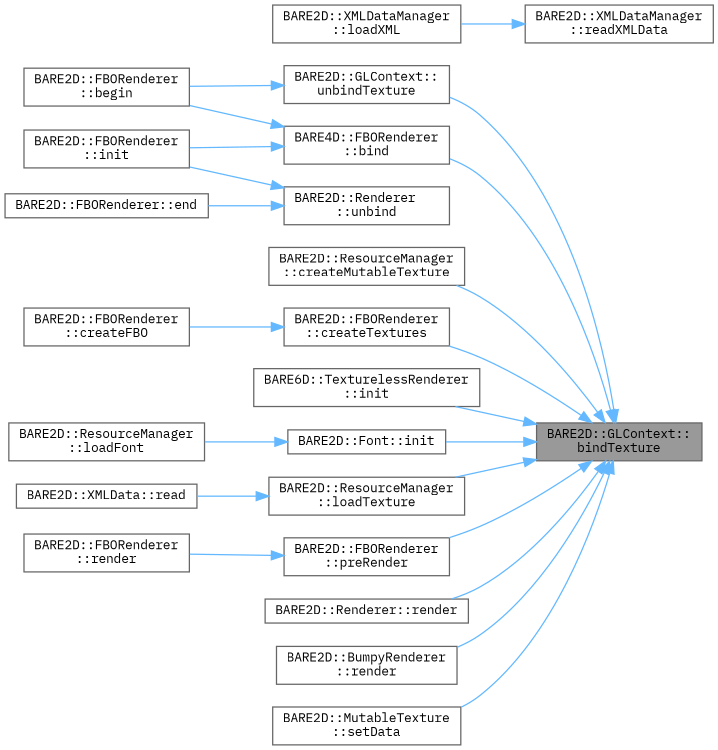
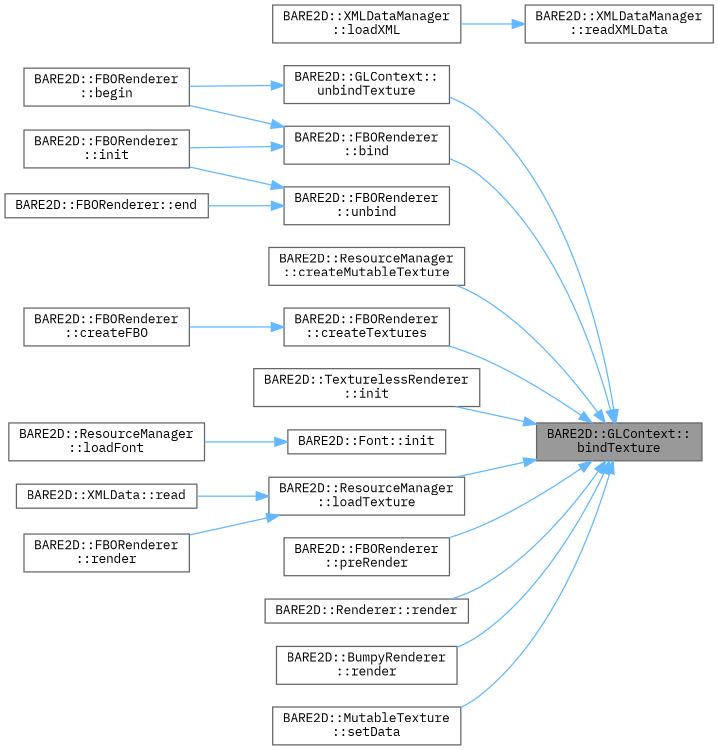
  digraph {
    fontname="IBM Plex Mono"
    rankdir=RL
    node [color=grey40 fillcolor=white fontname="IBM Plex Mono" fontsize=10 shape=box style=filled]
    edge [color=steelblue1 dir=back fontname="IBM Plex Mono" fontsize=10 labelfontname=Helvetica labelfontsize=10 style=solid]
    n1 [color=gray40 fillcolor=grey60 fontcolor=black height=0.2 label="BARE2D::GLContext::\lbindTexture" width=0.4]
-   n2 [height=0.2 label="BARE4D::FBORenderer\l::bind" width=0.4]
+   n2 [height=0.2 label="BARE2D::FBORenderer\l::bind" width=0.4]
    n3 [height=0.2 label="BARE2D::ResourceManager\l::createMutableTexture" width=0.4]
    n4 [height=0.2 label="BARE2D::FBORenderer\l::createTextures" width=0.4]
-   n5 [height=0.2 label="BARE6D::TexturelessRenderer\l::init" width=0.4]
+   n5 [height=0.2 label="BARE2D::TexturelessRenderer\l::init" width=0.4]
    n6 [height=0.2 label="BARE2D::Font::init" width=0.4]
    n7 [height=0.2 label="BARE2D::ResourceManager\l::loadTexture" width=0.4]
    n8 [height=0.2 label="BARE2D::FBORenderer\l::preRender" width=0.4]
    n9 [height=0.2 label="BARE2D::Renderer::render" width=0.4]
    n10 [height=0.2 label="BARE2D::BumpyRenderer\l::render" width=0.4]
    n11 [height=0.2 label="BARE2D::MutableTexture\l::setData" width=0.4]
    n12 [height=0.2 label="BARE2D::GLContext::\lunbindTexture" width=0.4]
    n13 [height=0.2 label="BARE2D::FBORenderer\l::begin" width=0.4]
    n14 [height=0.2 label="BARE2D::FBORenderer\l::init" width=0.4]
    n15 [height=0.2 label="BARE2D::FBORenderer\l::createFBO" width=0.4]
    n16 [height=0.2 label="BARE2D::ResourceManager\l::loadFont" width=0.4]
    n17 [height=0.2 label="BARE2D::XMLData::read" width=0.4]
    n18 [height=0.2 label="BARE2D::FBORenderer\l::render" width=0.4]
    n19 [height=0.2 label="BARE2D::XMLDataManager\l::readXMLData" width=0.4]
    n20 [height=0.2 label="BARE2D::XMLDataManager\l::loadXML" width=0.4]
-   n21 [height=0.2 label="BARE2D::Renderer\l::unbind" width=0.4]
+   n21 [height=0.2 label="BARE2D::FBORenderer\l::unbind" width=0.4]
    n22 [height=0.2 label="BARE2D::FBORenderer::end" width=0.4]
    n1 -> n2
    n1 -> n3
    n1 -> n4
    n1 -> n5
-   n1 -> n6
    n1 -> n7
    n1 -> n8
    n1 -> n9
    n1 -> n10
    n1 -> n11
    n1 -> n12
    n2 -> n13
    n2 -> n14
    n4 -> n15
    n6 -> n16
    n7 -> n17
-   n8 -> n18
+   n7 -> n18
    n12 -> n13
    n19 -> n20
    n21 -> n14
    n21 -> n22
  }
